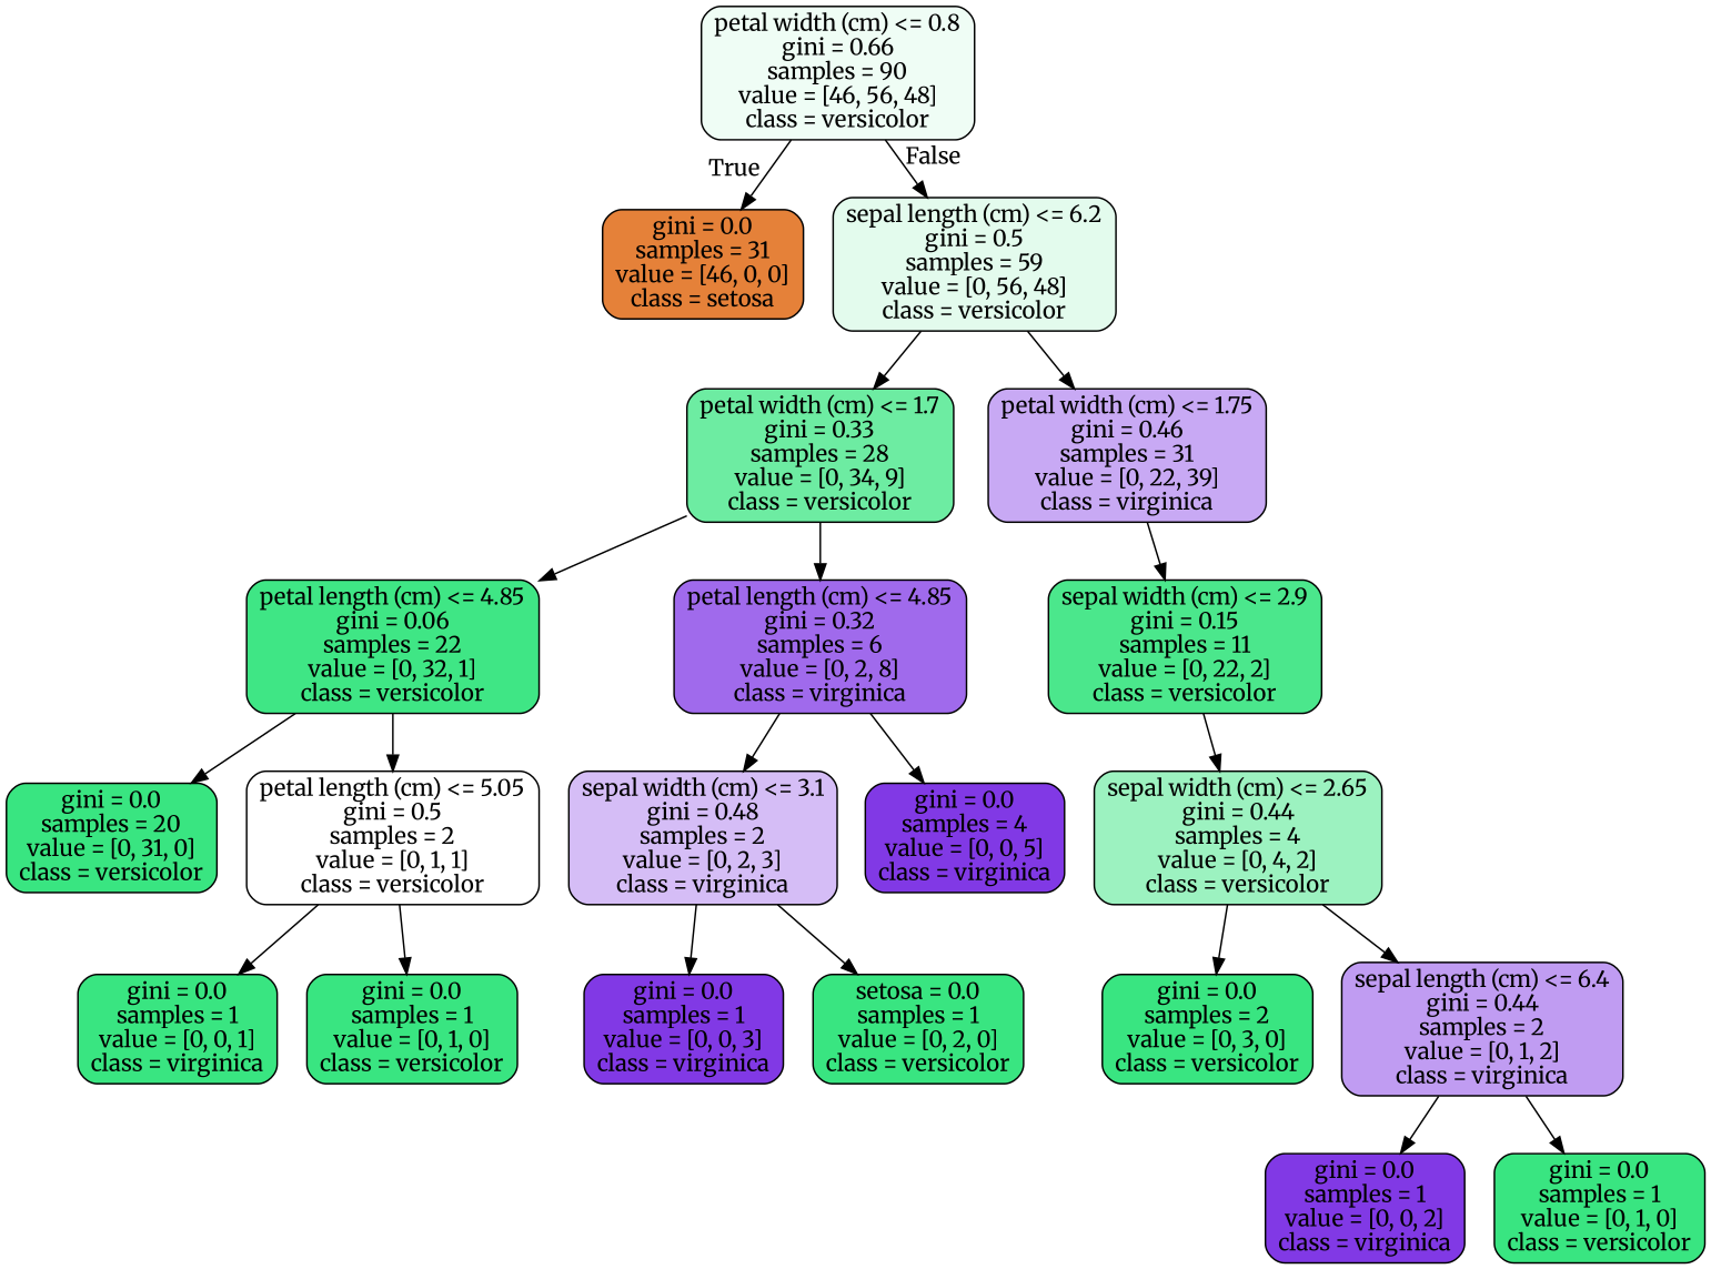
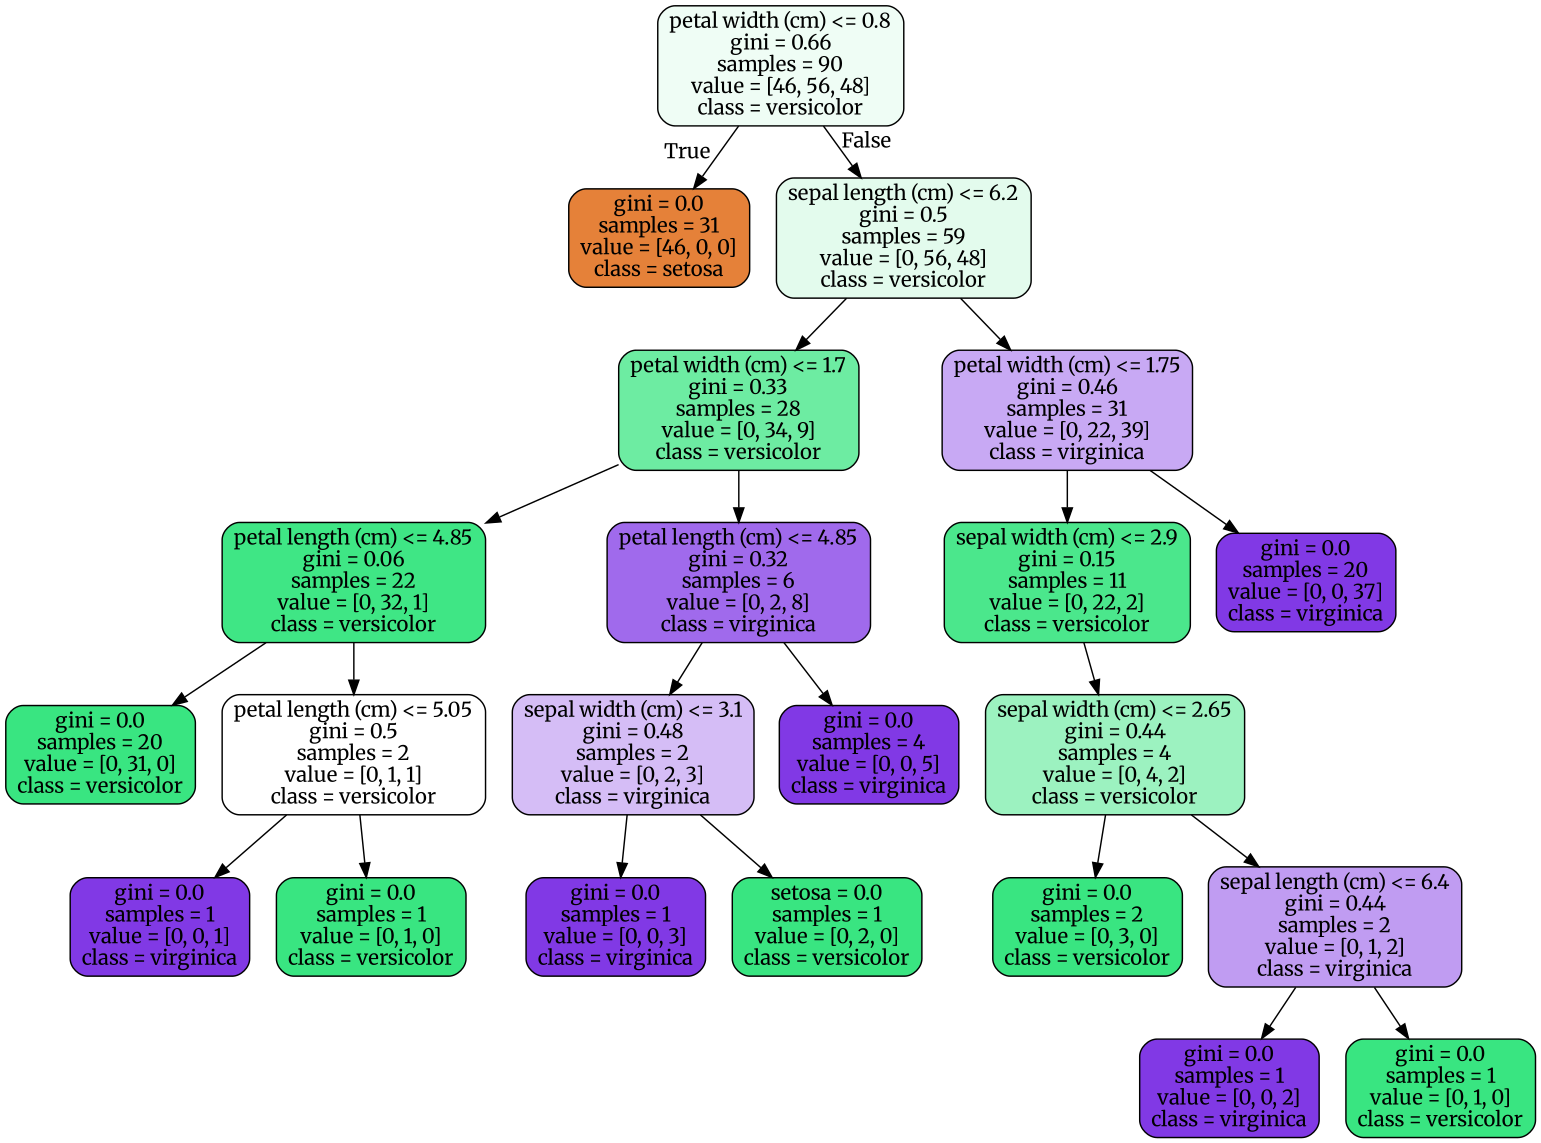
  digraph {
    fontname=Merriweather
    node [color=black fillcolor="#8139e5" fontname=Merriweather shape=box style="filled, rounded"]
    edge [fontname=Merriweather]
    n1 [fillcolor="#effdf5" label="petal width (cm) <= 0.8\ngini = 0.66\nsamples = 90\nvalue = [46, 56, 48]\nclass = versicolor"]
    n2 [fillcolor="#e58139" label="gini = 0.0\nsamples = 31\nvalue = [46, 0, 0]\nclass = setosa"]
    n3 [fillcolor="#e3fbed" label="sepal length (cm) <= 6.2\ngini = 0.5\nsamples = 59\nvalue = [0, 56, 48]\nclass = versicolor"]
    n4 [fillcolor="#6deca2" label="petal width (cm) <= 1.7\ngini = 0.33\nsamples = 28\nvalue = [0, 34, 9]\nclass = versicolor"]
    n5 [fillcolor="#c8a9f4" label="petal width (cm) <= 1.75\ngini = 0.46\nsamples = 31\nvalue = [0, 22, 39]\nclass = virginica"]
    n6 [fillcolor="#3fe685" label="petal length (cm) <= 4.85\ngini = 0.06\nsamples = 22\nvalue = [0, 32, 1]\nclass = versicolor"]
    n7 [fillcolor="#a06aec" label="petal length (cm) <= 4.85\ngini = 0.32\nsamples = 6\nvalue = [0, 2, 8]\nclass = virginica"]
    n8 [fillcolor="#4be78c" label="sepal width (cm) <= 2.9\ngini = 0.15\nsamples = 11\nvalue = [0, 22, 2]\nclass = versicolor"]
+   n9 [label="gini = 0.0\nsamples = 20\nvalue = [0, 0, 37]\nclass = virginica"]
    n10 [fillcolor="#39e581" label="gini = 0.0\nsamples = 20\nvalue = [0, 31, 0]\nclass = versicolor"]
    n11 [fillcolor="#ffffff" label="petal length (cm) <= 5.05\ngini = 0.5\nsamples = 2\nvalue = [0, 1, 1]\nclass = versicolor"]
    n12 [fillcolor="#d5bdf6" label="sepal width (cm) <= 3.1\ngini = 0.48\nsamples = 2\nvalue = [0, 2, 3]\nclass = virginica"]
    n13 [label="gini = 0.0\nsamples = 4\nvalue = [0, 0, 5]\nclass = virginica"]
-   n14 [fillcolor="#39e581" label="gini = 0.0\nsamples = 1\nvalue = [0, 0, 1]\nclass = virginica"]
+   n14 [label="gini = 0.0\nsamples = 1\nvalue = [0, 0, 1]\nclass = virginica"]
    n15 [fillcolor="#39e581" label="gini = 0.0\nsamples = 1\nvalue = [0, 1, 0]\nclass = versicolor"]
    n16 [label="gini = 0.0\nsamples = 1\nvalue = [0, 0, 3]\nclass = virginica"]
    n17 [fillcolor="#39e581" label="setosa = 0.0\nsamples = 1\nvalue = [0, 2, 0]\nclass = versicolor"]
    n18 [fillcolor="#9cf2c0" label="sepal width (cm) <= 2.65\ngini = 0.44\nsamples = 4\nvalue = [0, 4, 2]\nclass = versicolor"]
    n19 [fillcolor="#39e581" label="gini = 0.0\nsamples = 2\nvalue = [0, 3, 0]\nclass = versicolor"]
    n20 [fillcolor="#c09cf2" label="sepal length (cm) <= 6.4\ngini = 0.44\nsamples = 2\nvalue = [0, 1, 2]\nclass = virginica"]
    n21 [label="gini = 0.0\nsamples = 1\nvalue = [0, 0, 2]\nclass = virginica"]
    n22 [fillcolor="#39e581" label="gini = 0.0\nsamples = 1\nvalue = [0, 1, 0]\nclass = versicolor"]
    n1 -> n2 [headlabel=True labelangle=45 labeldistance=2.5]
    n1 -> n3 [headlabel=False labelangle=-45 labeldistance=2.5]
    n3 -> n4
    n3 -> n5
    n4 -> n6
    n4 -> n7
    n5 -> n8
+   n5 -> n9
    n6 -> n10
    n6 -> n11
    n7 -> n12
    n7 -> n13
    n8 -> n18
    n11 -> n14
    n11 -> n15
    n12 -> n16
    n12 -> n17
    n18 -> n19
    n18 -> n20
    n20 -> n21
    n20 -> n22
  }
